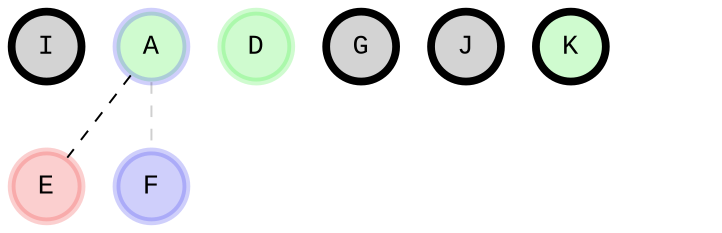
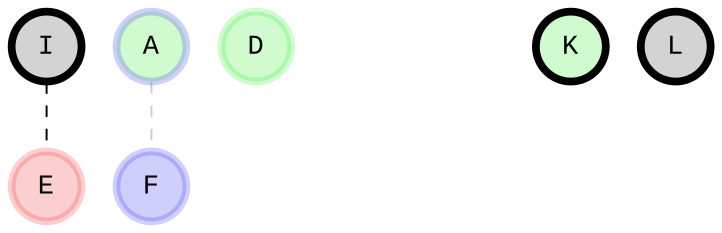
  graph {
    fontname="Liberation Mono"
    node [fontname="Liberation Mono" shape=circle style="filled,setlinewidth(4)"]
    edge [fontname="Liberation Mono" style=dashed]
    n1 [color="#4040f040" fillcolor="#40f04040" label=A]
    n2 [color="#f0404040" label=E]
    n3 [color="#4040f040" label=F]
    n4 [color="#40f04040" label=D]
-   n5 [label=G]
    n6 [label=I]
-   n7 [label=J]
    n8 [fillcolor="#40f04040" label=K]
-   n1 -- n2
+   n9 [label=L]
+   n6 -- n2
    n1 -- n3 [color="#40404040"]
  }
